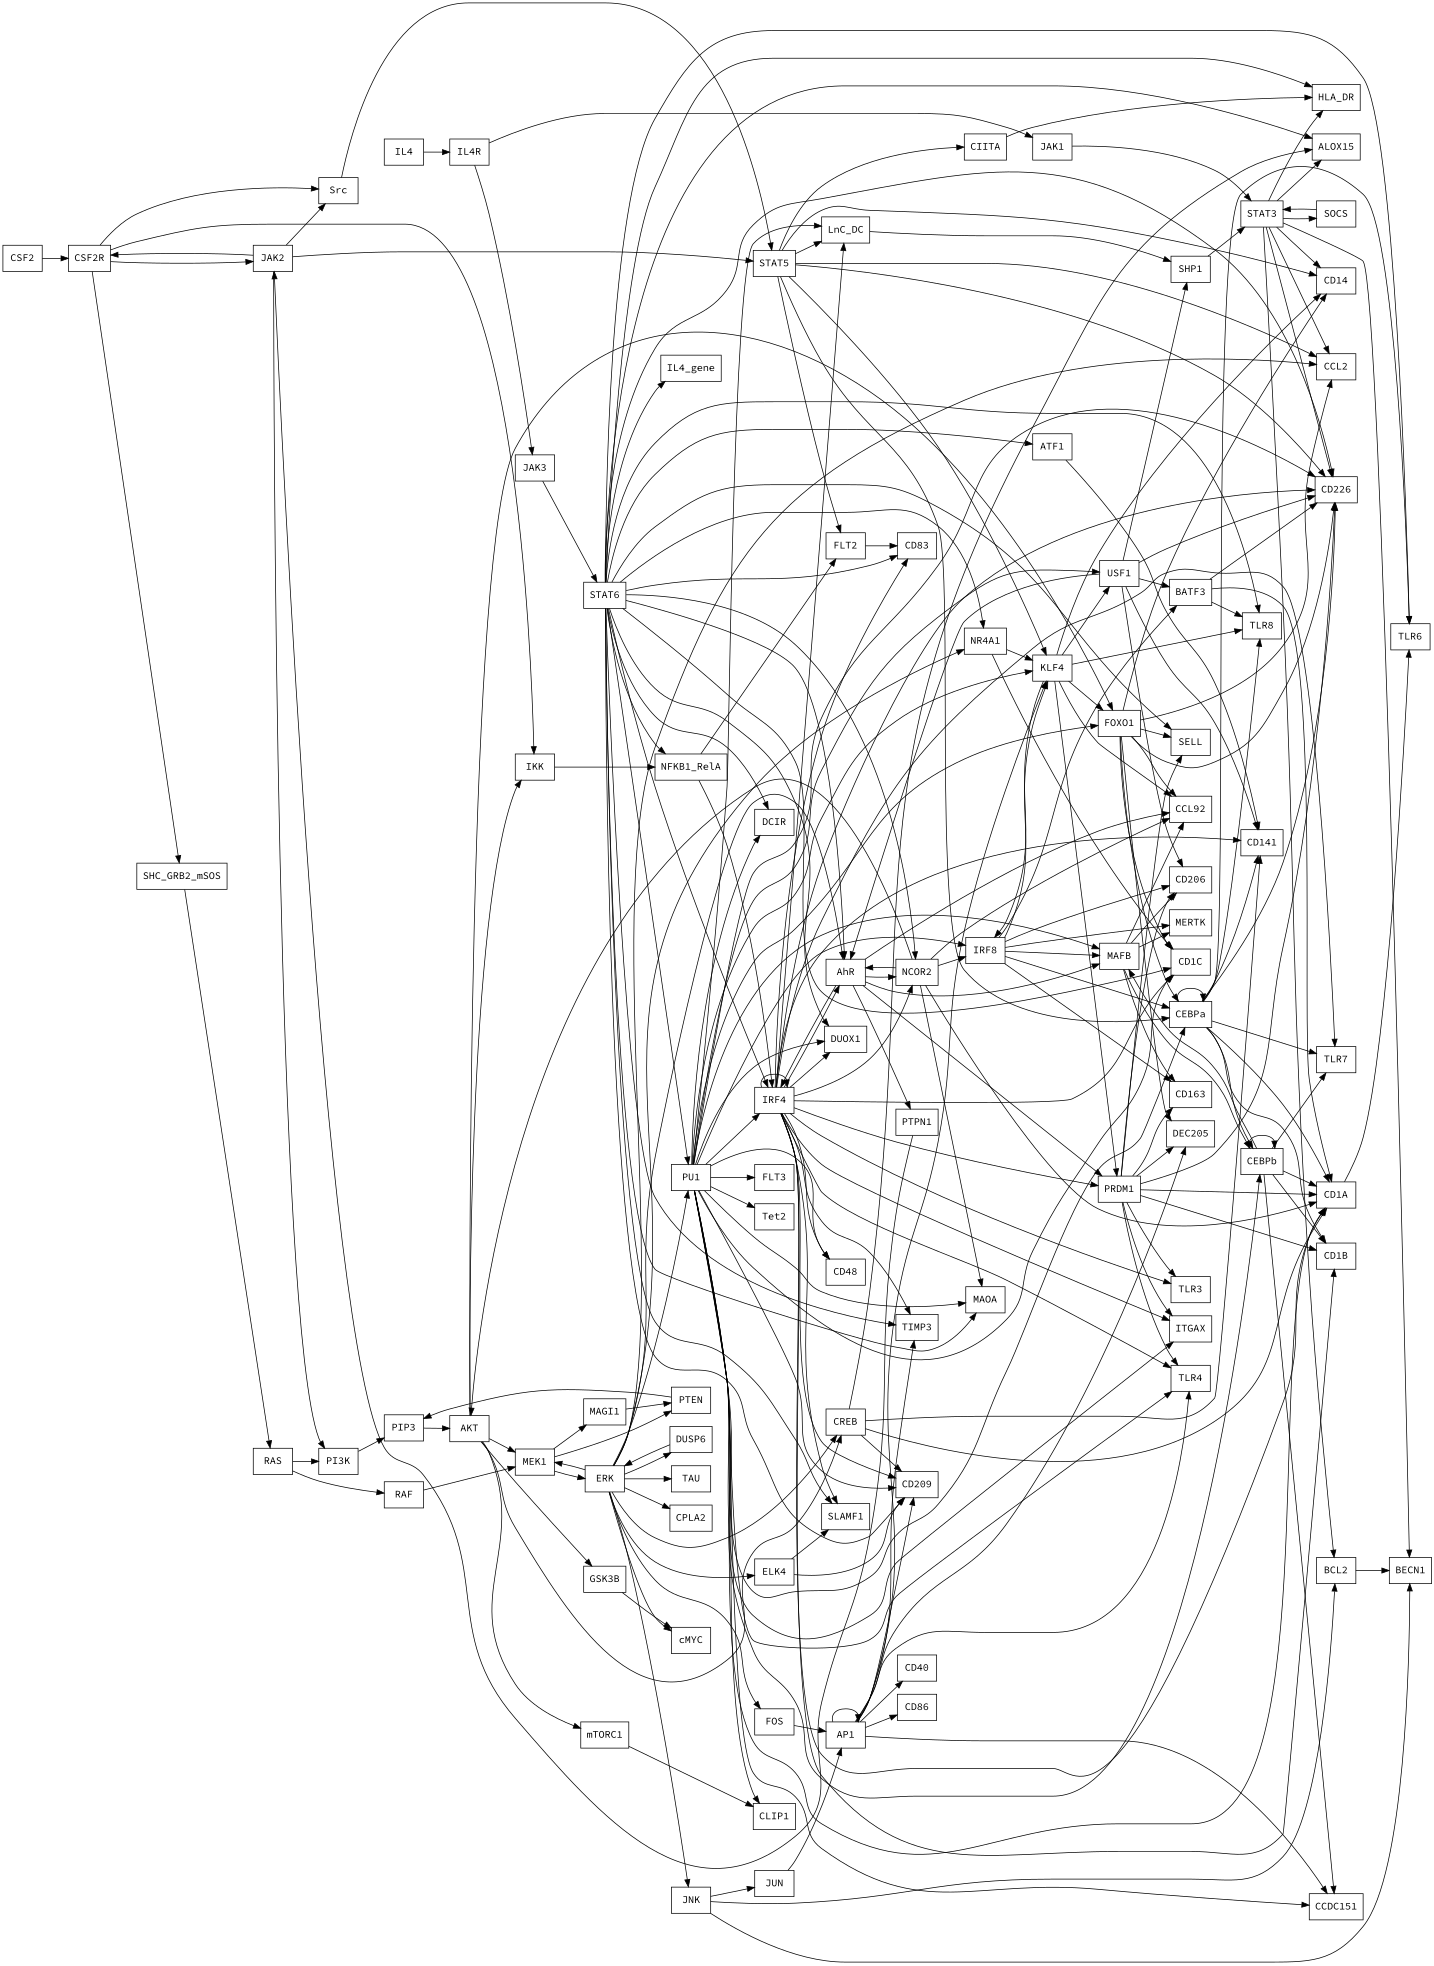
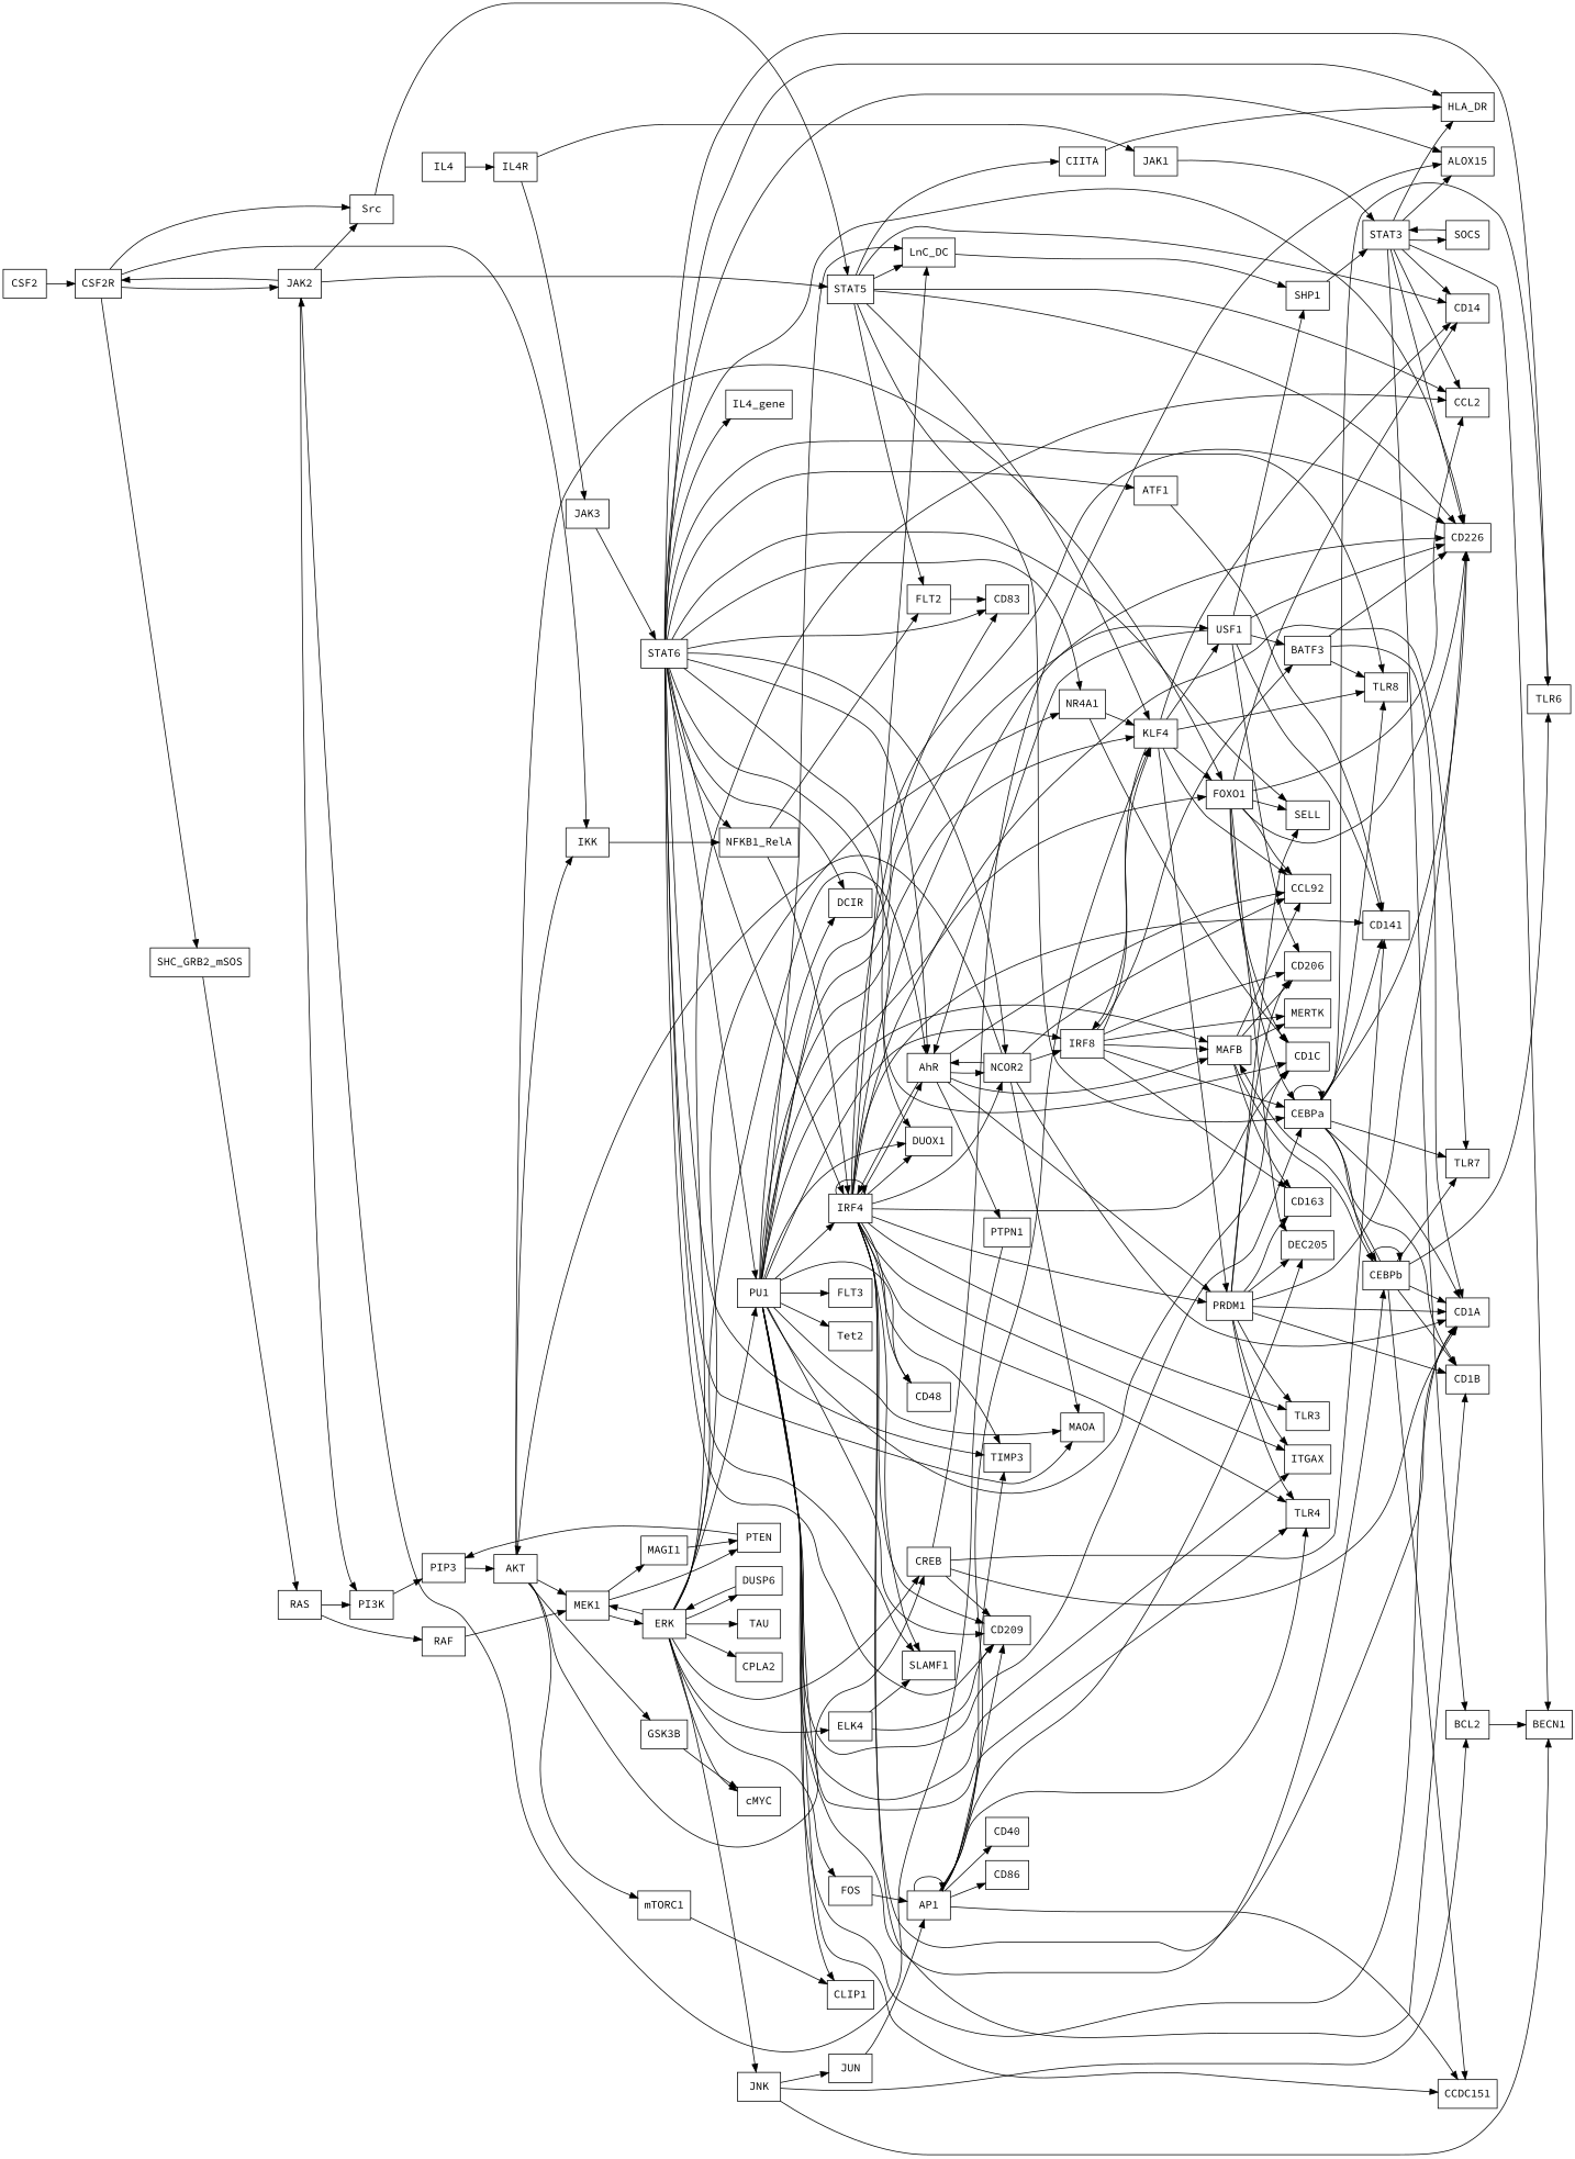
  digraph {
    fontname="Source Code Pro"
    rankdir=LR
    node [fontname="Source Code Pro" shape=box]
    edge [fontname="Source Code Pro"]
    n1 [label=CSF2]
    n2 [label=CSF2R]
    n3 [label=JAK2]
    n4 [label=Src]
    n5 [label=SHC_GRB2_mSOS]
    n6 [label=IKK]
    n7 [label=IL4]
    n8 [label=IL4R]
    n9 [label=JAK3]
    n10 [label=JAK1]
    n11 [label=STAT5]
    n12 [label=PI3K]
    n13 [label=RAS]
    n14 [label=NFKB1_RelA]
    n15 [label=STAT6]
    n16 [label=STAT3]
    n17 [label=AhR]
    n18 [label=IRF4]
    n19 [label=MAFB]
    n20 [label=PRDM1]
    n21 [label=NCOR2]
    n22 [label=CCL92]
    n23 [label=PTPN1]
    n24 [label=TIMP3]
    n25 [label=TLR4]
    n26 [label=CD209]
    n27 [label=CD141]
    n28 [label=CD1A]
    n29 [label=CD226]
    n30 [label=TLR7]
    n31 [label=CD1B]
    n32 [label=SLAMF1]
    n33 [label=CD1C]
    n34 [label=ITGAX]
    n35 [label=LnC_DC]
    n36 [label=DUOX1]
    n37 [label=TLR3]
    n38 [label=CD48]
    n39 [label=CD83]
    n40 [label=CEBPb]
    n41 [label=CD163]
    n42 [label=CD206]
    n43 [label=MERTK]
    n44 [label=DEC205]
    n45 [label=SELL]
    n46 [label=IRF8]
    n47 [label=MAOA]
    n48 [label=AKT]
    n49 [label=AP1]
    n50 [label=KLF4]
    n51 [label=CD40]
    n52 [label=CD86]
    n53 [label=CCDC151]
    n54 [label=TLR8]
    n55 [label=FOXO1]
    n56 [label=CD14]
    n57 [label=USF1]
    n58 [label=ATF1]
    n59 [label=BATF3]
    n60 [label=CEBPa]
    n61 [label=TLR6]
    n62 [label=FOS]
    n63 [label=cMYC]
    n64 [label=CREB]
    n65 [label=ALOX15]
    n66 [label=ELK4]
    n67 [label=CCL2]
    n68 [label=SHP1]
    n69 [label=FLT2]
    n70 [label=NR4A1]
    n71 [label=PU1]
    n72 [label=CLIP1]
    n73 [label=FLT3]
    n74 [label=DCIR]
    n75 [label=Tet2]
    n76 [label=HLA_DR]
    n77 [label=SOCS]
    n78 [label=BCL2]
    n79 [label=BECN1]
    n80 [label=CIITA]
    n81 [label=IL4_gene]
    n82 [label=MEK1]
    n83 [label=mTORC1]
    n84 [label=GSK3B]
    n85 [label=PIP3]
    n86 [label=PTEN]
    n87 [label=MAGI1]
    n88 [label=ERK]
    n89 [label=JNK]
    n90 [label=TAU]
    n91 [label=CPLA2]
    n92 [label=DUSP6]
    n93 [label=RAF]
    n94 [label=JUN]
    n1 -> n2
    n2 -> n3
    n2 -> n4
    n2 -> n5
    n2 -> n6
    n3 -> n2
    n3 -> n4
    n3 -> n11
    n3 -> n12
    n4 -> n11
    n5 -> n13
    n6 -> n14
    n7 -> n8
    n8 -> n9
    n8 -> n10
    n9 -> n15
    n10 -> n16
    n11 -> n29
    n11 -> n35
    n11 -> n50
    n11 -> n56
    n11 -> n60
    n11 -> n67
    n11 -> n69
    n11 -> n80
    n12 -> n85
    n13 -> n12
    n13 -> n93
    n14 -> n18
    n14 -> n69
    n15 -> n14
    n15 -> n17
    n15 -> n18
    n15 -> n21
    n15 -> n24
    n15 -> n26
    n15 -> n29
    n15 -> n32
    n15 -> n33
    n15 -> n36
    n15 -> n39
    n15 -> n45
    n15 -> n47
    n15 -> n54
    n15 -> n58
    n15 -> n61
    n15 -> n65
    n15 -> n70
    n15 -> n71
    n15 -> n74
    n15 -> n76
    n15 -> n81
    n16 -> n29
    n16 -> n56
    n16 -> n65
    n16 -> n67
    n16 -> n76
    n16 -> n77
    n16 -> n78
    n16 -> n79
    n17 -> n18
    n17 -> n19
    n17 -> n20
    n17 -> n21
    n17 -> n22
    n17 -> n23
    n18 -> n17
    n18 -> n18
    n18 -> n20
    n18 -> n21
    n18 -> n24
    n18 -> n25
    n18 -> n26
    n18 -> n27
    n18 -> n28
    n18 -> n29
    n18 -> n30
    n18 -> n31
    n18 -> n32
    n18 -> n33
    n18 -> n34
    n18 -> n35
    n18 -> n36
    n18 -> n37
    n18 -> n38
    n18 -> n39
    n19 -> n22
    n19 -> n40
    n19 -> n41
    n19 -> n42
    n19 -> n43
    n20 -> n25
    n20 -> n28
    n20 -> n29
    n20 -> n31
    n20 -> n34
    n20 -> n37
    n20 -> n41
    n20 -> n42
    n20 -> n44
    n20 -> n45
    n21 -> n17
    n21 -> n22
    n21 -> n28
    n21 -> n46
    n21 -> n47
    n21 -> n48
    n23 -> n3
    n35 -> n68
    n40 -> n19
    n40 -> n28
    n40 -> n30
    n40 -> n31
    n40 -> n40
    n40 -> n53
-   n28 -> n61
+   n40 -> n61
    n46 -> n19
    n46 -> n41
    n46 -> n42
    n46 -> n43
    n46 -> n50
    n46 -> n59
    n46 -> n60
    n48 -> n6
    n48 -> n55
    n48 -> n64
    n48 -> n82
    n48 -> n83
    n48 -> n84
    n49 -> n24
    n49 -> n25
    n49 -> n26
    n49 -> n44
    n49 -> n49
    n49 -> n50
    n49 -> n51
    n49 -> n52
    n49 -> n53
    n50 -> n20
    n50 -> n22
    n50 -> n46
    n50 -> n54
    n50 -> n55
    n50 -> n56
    n50 -> n57
    n55 -> n22
    n55 -> n29
    n55 -> n33
    n55 -> n44
    n55 -> n45
    n55 -> n56
    n55 -> n60
    n55 -> n67
    n57 -> n17
    n57 -> n27
    n57 -> n29
    n57 -> n42
    n57 -> n59
    n57 -> n68
    n58 -> n27
    n59 -> n28
    n59 -> n29
    n59 -> n54
    n60 -> n27
    n60 -> n28
    n60 -> n29
    n60 -> n30
    n60 -> n31
    n60 -> n40
    n60 -> n54
    n60 -> n60
    n60 -> n61
    n62 -> n49
    n64 -> n26
    n64 -> n27
    n64 -> n28
    n64 -> n65
    n66 -> n26
    n66 -> n32
    n68 -> n16
    n69 -> n39
    n70 -> n33
    n70 -> n50
    n71 -> n18
    n71 -> n19
    n71 -> n25
    n71 -> n26
    n71 -> n28
    n71 -> n29
    n71 -> n33
    n71 -> n34
    n71 -> n35
    n71 -> n36
    n71 -> n38
    n71 -> n40
    n71 -> n46
    n71 -> n47
    n71 -> n50
    n71 -> n53
    n71 -> n55
    n71 -> n57
    n71 -> n60
    n71 -> n72
    n71 -> n73
    n71 -> n74
    n71 -> n75
    n77 -> n16
    n78 -> n79
    n80 -> n76
    n82 -> n86
    n82 -> n87
    n82 -> n88
    n83 -> n72
    n84 -> n63
    n85 -> n48
    n86 -> n85
    n87 -> n86
    n88 -> n17
    n88 -> n62
    n88 -> n63
    n88 -> n64
    n88 -> n66
    n88 -> n67
    n88 -> n70
    n88 -> n71
    n88 -> n82
    n88 -> n89
    n88 -> n90
    n88 -> n91
    n88 -> n92
    n89 -> n78
    n89 -> n79
    n89 -> n94
    n92 -> n88
    n93 -> n82
    n94 -> n49
  }
